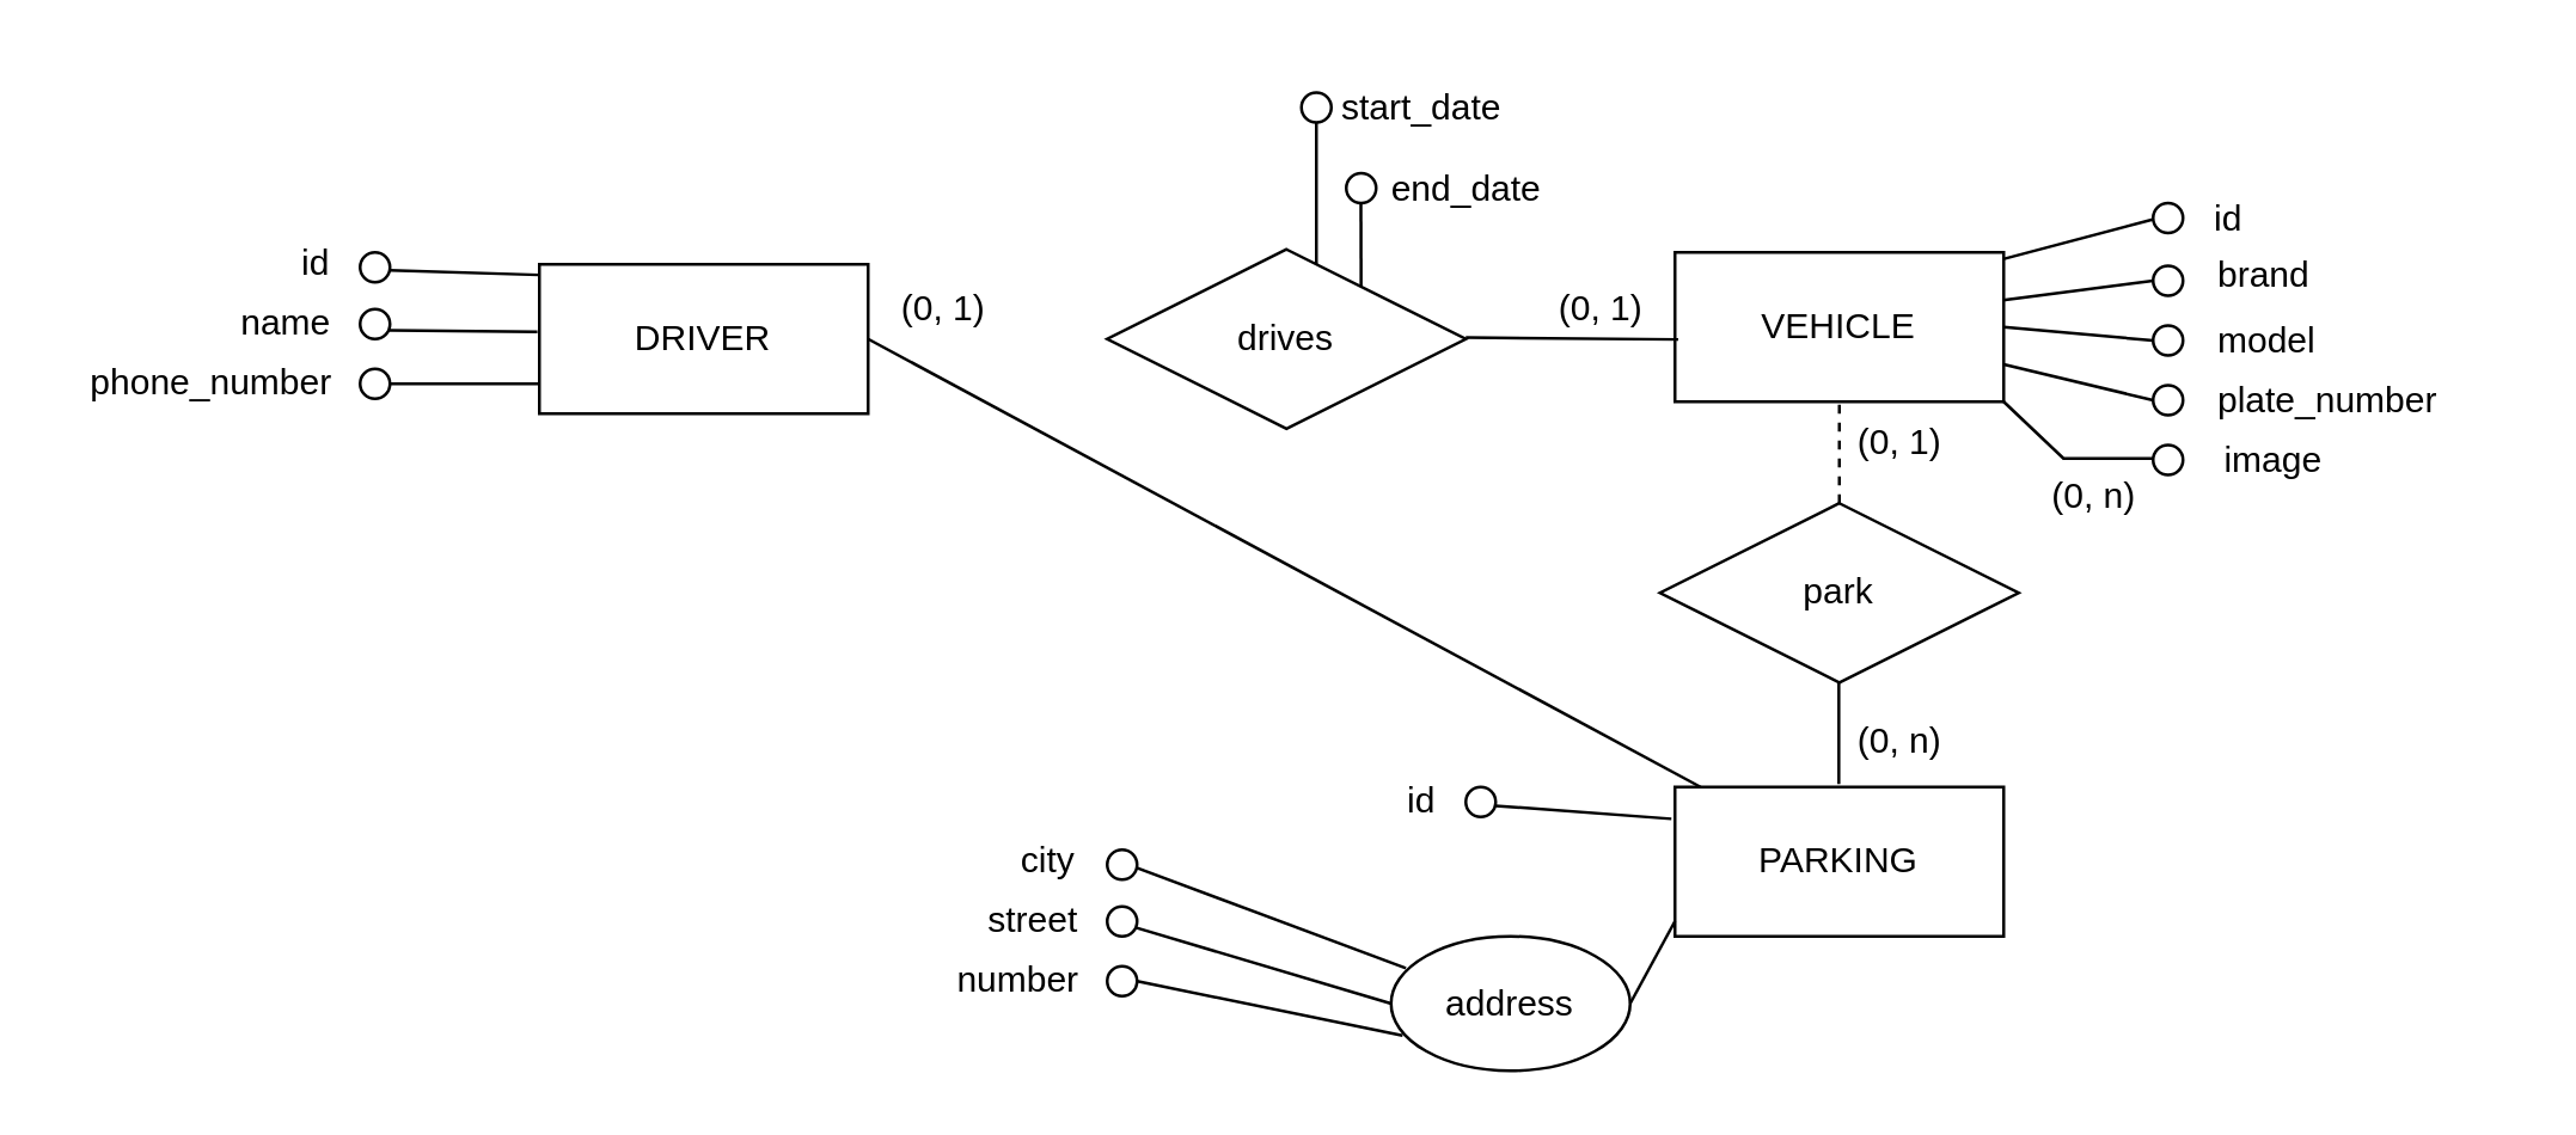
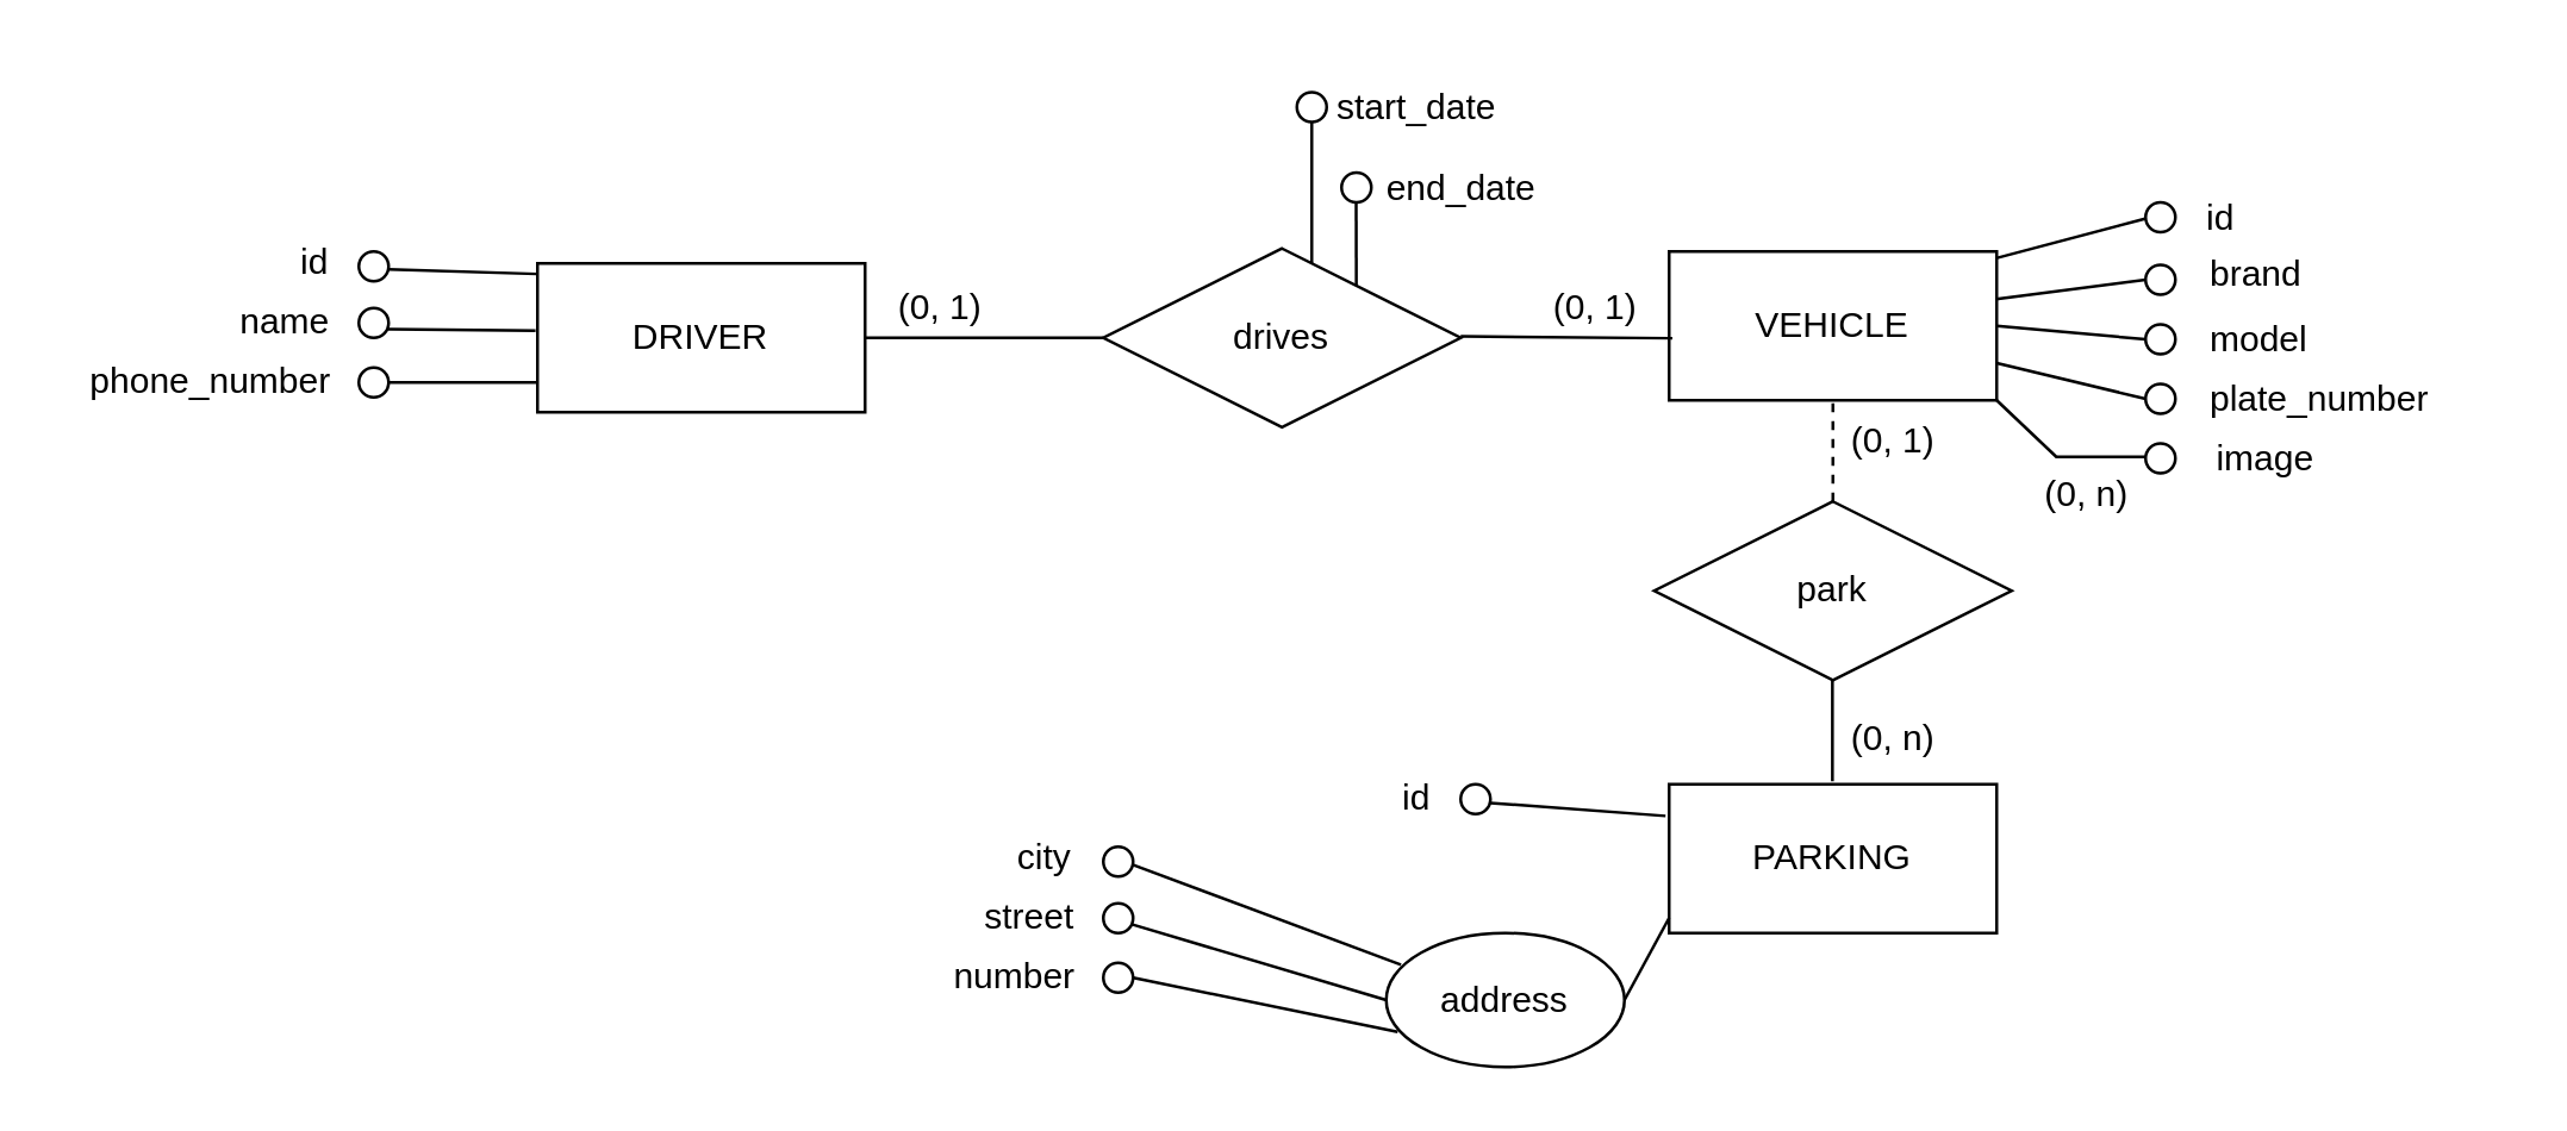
  <mxCell id="0" />
  <mxCell id="1" parent="0" />
  <mxCell id="2" value="DRIVER" style="rounded=0;whiteSpace=wrap;html=1;fillColor=none;" parent="1" vertex="1"><mxGeometry x="180" y="88" width="110" height="50" as="geometry" /></mxCell>
  <mxCell id="3" value="&lt;div&gt;drives&lt;/div&gt;" style="shape=rhombus;perimeter=rhombusPerimeter;whiteSpace=wrap;html=1;align=center;fillColor=none;" parent="1" vertex="1"><mxGeometry x="370" y="83" width="120" height="60" as="geometry" /></mxCell>
- <mxCell id="4" value="" style="endArrow=none;html=1;rounded=0;exitX=1;exitY=0.5;exitDx=0;exitDy=0;" parent="1" source="2" target="31" edge="1"><mxGeometry width="50" height="50" relative="1" as="geometry"><mxPoint x="410" y="193" as="sourcePoint" /><mxPoint x="460" y="143" as="targetPoint" /></mxGeometry></mxCell>
+ <mxCell id="4" value="" style="endArrow=none;html=1;rounded=0;entryX=0;entryY=0.5;entryDx=0;entryDy=0;exitX=1;exitY=0.5;exitDx=0;exitDy=0;" parent="1" source="2" target="3" edge="1"><mxGeometry width="50" height="50" relative="1" as="geometry"><mxPoint x="410" y="193" as="sourcePoint" /><mxPoint x="460" y="143" as="targetPoint" /></mxGeometry></mxCell>
  <mxCell id="5" value="" style="endArrow=none;html=1;rounded=0;exitX=1;exitY=0.5;exitDx=0;exitDy=0;entryX=0.01;entryY=0.583;entryDx=0;entryDy=0;entryPerimeter=0;" parent="1" target="15" edge="1"><mxGeometry width="50" height="50" relative="1" as="geometry"><mxPoint x="490" y="112.5" as="sourcePoint" /><mxPoint x="570" y="113" as="targetPoint" /></mxGeometry></mxCell>
  <mxCell id="6" value="" style="ellipse;whiteSpace=wrap;html=1;aspect=fixed;" parent="1" vertex="1"><mxGeometry x="120" y="103" width="10" height="10" as="geometry" /></mxCell>
  <mxCell id="7" value="" style="endArrow=none;html=1;rounded=0;exitX=0.985;exitY=0.713;exitDx=0;exitDy=0;exitPerimeter=0;entryX=-0.006;entryY=0.452;entryDx=0;entryDy=0;entryPerimeter=0;" parent="1" source="6" target="2" edge="1"><mxGeometry width="50" height="50" relative="1" as="geometry"><mxPoint x="130" y="123" as="sourcePoint" /><mxPoint x="179.23" y="113.2" as="targetPoint" /></mxGeometry></mxCell>
  <mxCell id="8" value="name" style="text;html=1;align=center;verticalAlign=middle;resizable=0;points=[];autosize=1;strokeColor=none;fillColor=none;" parent="1" vertex="1"><mxGeometry x="70" y="93" width="50" height="30" as="geometry" /></mxCell>
  <mxCell id="9" value="" style="endArrow=none;html=1;rounded=0;exitX=1;exitY=0.5;exitDx=0;exitDy=0;entryX=0;entryY=0.5;entryDx=0;entryDy=0;" parent="1" edge="1"><mxGeometry width="50" height="50" relative="1" as="geometry"><mxPoint x="130" y="128" as="sourcePoint" /><mxPoint x="180" y="128" as="targetPoint" /></mxGeometry></mxCell>
  <mxCell id="10" value="phone_number" style="text;html=1;align=center;verticalAlign=middle;resizable=0;points=[];autosize=1;strokeColor=none;fillColor=none;" parent="1" vertex="1"><mxGeometry x="20" y="113" width="100" height="30" as="geometry" /></mxCell>
  <mxCell id="11" value="" style="ellipse;whiteSpace=wrap;html=1;aspect=fixed;" parent="1" vertex="1"><mxGeometry x="720" y="108.5" width="10" height="10" as="geometry" /></mxCell>
  <mxCell id="12" value="" style="endArrow=none;html=1;rounded=0;exitX=1;exitY=0.5;exitDx=0;exitDy=0;entryX=0;entryY=0.5;entryDx=0;entryDy=0;" parent="1" source="15" target="11" edge="1"><mxGeometry width="50" height="50" relative="1" as="geometry"><mxPoint x="680.55" y="112.25" as="sourcePoint" /><mxPoint x="720" y="118.5" as="targetPoint" /></mxGeometry></mxCell>
  <mxCell id="13" value="" style="endArrow=none;html=1;rounded=0;exitX=1;exitY=0.75;exitDx=0;exitDy=0;entryX=0;entryY=0.5;entryDx=0;entryDy=0;" parent="1" source="15" target="17" edge="1"><mxGeometry width="50" height="50" relative="1" as="geometry"><mxPoint x="680" y="132.07" as="sourcePoint" /><mxPoint x="720.15" y="134.94" as="targetPoint" /></mxGeometry></mxCell>
  <mxCell id="14" value="" style="endArrow=none;html=1;rounded=0;exitX=0.998;exitY=0.32;exitDx=0;exitDy=0;exitPerimeter=0;entryX=0;entryY=0.5;entryDx=0;entryDy=0;" parent="1" source="15" target="16" edge="1"><mxGeometry width="50" height="50" relative="1" as="geometry"><mxPoint x="680" y="98.5" as="sourcePoint" /><mxPoint x="720" y="98.5" as="targetPoint" /></mxGeometry></mxCell>
  <mxCell id="15" value="VEHICLE" style="rounded=0;whiteSpace=wrap;html=1;fillColor=none;" parent="1" vertex="1"><mxGeometry x="560" y="84" width="110" height="50" as="geometry" /></mxCell>
  <mxCell id="16" value="" style="ellipse;whiteSpace=wrap;html=1;aspect=fixed;" parent="1" vertex="1"><mxGeometry x="720" y="88.5" width="10" height="10" as="geometry" /></mxCell>
  <mxCell id="17" value="" style="ellipse;whiteSpace=wrap;html=1;aspect=fixed;fillColor=light-dark(#FFFFFF,#FEF6FF);" parent="1" vertex="1"><mxGeometry x="720" y="128.5" width="10" height="10" as="geometry" /></mxCell>
  <mxCell id="18" value="brand" style="text;html=1;align=left;verticalAlign=middle;resizable=0;points=[];autosize=1;strokeColor=none;fillColor=none;" parent="1" vertex="1"><mxGeometry x="740" y="76.5" width="50" height="30" as="geometry" /></mxCell>
  <mxCell id="19" value="model" style="text;html=1;align=left;verticalAlign=middle;resizable=0;points=[];autosize=1;strokeColor=none;fillColor=none;" parent="1" vertex="1"><mxGeometry x="740" y="98.5" width="60" height="30" as="geometry" /></mxCell>
  <mxCell id="20" value="plate_number" style="text;html=1;align=left;verticalAlign=middle;resizable=0;points=[];autosize=1;strokeColor=none;fillColor=none;" parent="1" vertex="1"><mxGeometry x="740" y="118.5" width="100" height="30" as="geometry" /></mxCell>
  <mxCell id="21" value="" style="endArrow=none;html=1;rounded=0;exitX=0.998;exitY=0.045;exitDx=0;exitDy=0;exitPerimeter=0;entryX=-0.021;entryY=0.552;entryDx=0;entryDy=0;entryPerimeter=0;" parent="1" source="15" target="23" edge="1"><mxGeometry width="50" height="50" relative="1" as="geometry"><mxPoint x="670" y="97.5" as="sourcePoint" /><mxPoint x="720" y="67.5" as="targetPoint" /><Array as="points" /></mxGeometry></mxCell>
  <mxCell id="22" value="" style="ellipse;whiteSpace=wrap;html=1;aspect=fixed;fillColor=none;" parent="1" vertex="1"><mxGeometry x="120" y="123" width="10" height="10" as="geometry" /></mxCell>
  <mxCell id="23" value="" style="ellipse;whiteSpace=wrap;html=1;aspect=fixed;fillColor=light-dark(#FFFFFF,#FEF8FF);" parent="1" vertex="1"><mxGeometry x="720" y="67.5" width="10" height="10" as="geometry" /></mxCell>
  <mxCell id="24" value="id" style="text;html=1;align=center;verticalAlign=middle;resizable=0;points=[];autosize=1;strokeColor=none;fillColor=none;" parent="1" vertex="1"><mxGeometry x="730" y="57.5" width="30" height="30" as="geometry" /></mxCell>
  <mxCell id="25" value="(0, 1)" style="text;html=1;align=center;verticalAlign=middle;resizable=0;points=[];autosize=1;strokeColor=none;fillColor=none;" parent="1" vertex="1"><mxGeometry x="290" y="88" width="50" height="30" as="geometry" /></mxCell>
  <mxCell id="26" value="(0, 1)" style="text;html=1;align=center;verticalAlign=middle;resizable=0;points=[];autosize=1;strokeColor=none;fillColor=none;" parent="1" vertex="1"><mxGeometry x="510" y="88" width="50" height="30" as="geometry" /></mxCell>
  <mxCell id="27" value="" style="endArrow=none;html=1;rounded=0;exitX=0.989;exitY=0.604;exitDx=0;exitDy=0;entryX=-0.001;entryY=0.071;entryDx=0;entryDy=0;exitPerimeter=0;entryPerimeter=0;" parent="1" source="28" target="2" edge="1"><mxGeometry width="50" height="50" relative="1" as="geometry"><mxPoint x="130" y="84" as="sourcePoint" /><mxPoint x="180" y="103" as="targetPoint" /></mxGeometry></mxCell>
  <mxCell id="28" value="" style="ellipse;whiteSpace=wrap;html=1;aspect=fixed;fillColor=light-dark(#FFFFFF,#FEF8FF);" parent="1" vertex="1"><mxGeometry x="120" y="84" width="10" height="10" as="geometry" /></mxCell>
  <mxCell id="29" value="id" style="text;html=1;align=center;verticalAlign=middle;resizable=0;points=[];autosize=1;strokeColor=none;fillColor=none;" parent="1" vertex="1"><mxGeometry x="90" y="73" width="30" height="30" as="geometry" /></mxCell>
  <mxCell id="30" value="&lt;div&gt;park&lt;/div&gt;" style="shape=rhombus;perimeter=rhombusPerimeter;whiteSpace=wrap;html=1;align=center;fillColor=none;" parent="1" vertex="1"><mxGeometry x="555" y="168" width="120" height="60" as="geometry" /></mxCell>
  <mxCell id="31" value="PARKING" style="rounded=0;whiteSpace=wrap;html=1;fillColor=none;" parent="1" vertex="1"><mxGeometry x="560" y="263" width="110" height="50" as="geometry" /></mxCell>
  <mxCell id="32" value="" style="endArrow=none;html=1;rounded=0;exitX=0.5;exitY=0;exitDx=0;exitDy=0;entryX=0.5;entryY=1;entryDx=0;entryDy=0;dashed=1;" parent="1" source="30" target="15" edge="1"><mxGeometry width="50" height="50" relative="1" as="geometry"><mxPoint x="540" y="147.43" as="sourcePoint" /><mxPoint x="611" y="147.93" as="targetPoint" /><Array as="points" /></mxGeometry></mxCell>
  <mxCell id="33" value="" style="endArrow=none;html=1;rounded=0;exitX=0.5;exitY=0;exitDx=0;exitDy=0;entryX=0.5;entryY=1;entryDx=0;entryDy=0;" parent="1" edge="1"><mxGeometry width="50" height="50" relative="1" as="geometry"><mxPoint x="614.83" y="262" as="sourcePoint" /><mxPoint x="614.83" y="228" as="targetPoint" /><Array as="points" /></mxGeometry></mxCell>
  <mxCell id="34" value="(0, 1)" style="text;html=1;align=center;verticalAlign=middle;resizable=0;points=[];autosize=1;strokeColor=none;fillColor=none;" parent="1" vertex="1"><mxGeometry x="610" y="133" width="50" height="30" as="geometry" /></mxCell>
  <mxCell id="35" value="(0, n)" style="text;html=1;align=center;verticalAlign=middle;resizable=0;points=[];autosize=1;strokeColor=none;fillColor=none;" parent="1" vertex="1"><mxGeometry x="610" y="233" width="50" height="30" as="geometry" /></mxCell>
  <mxCell id="36" value="" style="endArrow=none;html=1;rounded=0;exitX=1;exitY=0.75;exitDx=0;exitDy=0;" parent="1" edge="1"><mxGeometry width="50" height="50" relative="1" as="geometry"><mxPoint x="670" y="134" as="sourcePoint" /><mxPoint x="720" y="153" as="targetPoint" /><Array as="points"><mxPoint x="690" y="153" /></Array></mxGeometry></mxCell>
  <mxCell id="37" value="" style="ellipse;whiteSpace=wrap;html=1;aspect=fixed;" parent="1" vertex="1"><mxGeometry x="720" y="148.5" width="10" height="10" as="geometry" /></mxCell>
  <mxCell id="38" value="image" style="text;html=1;align=center;verticalAlign=middle;resizable=0;points=[];autosize=1;strokeColor=none;fillColor=none;" parent="1" vertex="1"><mxGeometry x="730" y="138.5" width="60" height="30" as="geometry" /></mxCell>
  <mxCell id="39" value="(0, n)" style="text;html=1;align=center;verticalAlign=middle;resizable=0;points=[];autosize=1;strokeColor=none;fillColor=none;" parent="1" vertex="1"><mxGeometry x="675" y="151" width="50" height="30" as="geometry" /></mxCell>
  <mxCell id="40" value="" style="endArrow=none;html=1;rounded=0;exitX=-0.011;exitY=0.213;exitDx=0;exitDy=0;exitPerimeter=0;entryX=0.989;entryY=0.627;entryDx=0;entryDy=0;entryPerimeter=0;" parent="1" source="31" target="41" edge="1"><mxGeometry width="50" height="50" relative="1" as="geometry"><mxPoint x="474.8" y="193.25" as="sourcePoint" /><mxPoint x="425" y="243" as="targetPoint" /><Array as="points" /></mxGeometry></mxCell>
  <mxCell id="41" value="" style="ellipse;whiteSpace=wrap;html=1;aspect=fixed;fillColor=light-dark(#FFFFFF,#FEF8FF);" parent="1" vertex="1"><mxGeometry x="490" y="263" width="10" height="10" as="geometry" /></mxCell>
  <mxCell id="42" value="id" style="text;html=1;align=center;verticalAlign=middle;resizable=0;points=[];autosize=1;strokeColor=none;fillColor=none;" parent="1" vertex="1"><mxGeometry x="460" y="253" width="30" height="30" as="geometry" /></mxCell>
  <mxCell id="43" value="address" style="ellipse;whiteSpace=wrap;html=1;fillColor=none;" parent="1" vertex="1"><mxGeometry x="465" y="313" width="80" height="45" as="geometry" /></mxCell>
  <mxCell id="44" value="" style="ellipse;whiteSpace=wrap;html=1;aspect=fixed;" parent="1" vertex="1"><mxGeometry x="370" y="303" width="10" height="10" as="geometry" /></mxCell>
  <mxCell id="45" value="" style="endArrow=none;html=1;rounded=0;exitX=0.985;exitY=0.713;exitDx=0;exitDy=0;exitPerimeter=0;entryX=0;entryY=0.5;entryDx=0;entryDy=0;" parent="1" source="44" target="43" edge="1"><mxGeometry width="50" height="50" relative="1" as="geometry"><mxPoint x="380" y="323" as="sourcePoint" /><mxPoint x="429" y="311" as="targetPoint" /></mxGeometry></mxCell>
  <mxCell id="46" value="street" style="text;html=1;align=center;verticalAlign=middle;resizable=0;points=[];autosize=1;strokeColor=none;fillColor=none;" parent="1" vertex="1"><mxGeometry x="320" y="293" width="50" height="30" as="geometry" /></mxCell>
  <mxCell id="47" value="" style="endArrow=none;html=1;rounded=0;exitX=1;exitY=0.5;exitDx=0;exitDy=0;entryX=0.048;entryY=0.737;entryDx=0;entryDy=0;entryPerimeter=0;" parent="1" target="43" edge="1"><mxGeometry width="50" height="50" relative="1" as="geometry"><mxPoint x="380" y="328" as="sourcePoint" /><mxPoint x="430" y="328" as="targetPoint" /></mxGeometry></mxCell>
  <mxCell id="48" value="number" style="text;html=1;align=center;verticalAlign=middle;resizable=0;points=[];autosize=1;strokeColor=none;fillColor=none;" parent="1" vertex="1"><mxGeometry x="310" y="313" width="60" height="30" as="geometry" /></mxCell>
  <mxCell id="49" value="" style="ellipse;whiteSpace=wrap;html=1;aspect=fixed;fillColor=none;" parent="1" vertex="1"><mxGeometry x="370" y="323" width="10" height="10" as="geometry" /></mxCell>
  <mxCell id="50" value="" style="endArrow=none;html=1;rounded=0;exitX=0.989;exitY=0.604;exitDx=0;exitDy=0;entryX=0.062;entryY=0.236;entryDx=0;entryDy=0;exitPerimeter=0;entryPerimeter=0;" parent="1" source="51" target="43" edge="1"><mxGeometry width="50" height="50" relative="1" as="geometry"><mxPoint x="380" y="284" as="sourcePoint" /><mxPoint x="430" y="292" as="targetPoint" /></mxGeometry></mxCell>
  <mxCell id="51" value="" style="ellipse;whiteSpace=wrap;html=1;aspect=fixed;fillColor=default;" parent="1" vertex="1"><mxGeometry x="370" y="284" width="10" height="10" as="geometry" /></mxCell>
  <mxCell id="52" value="city" style="text;html=1;align=center;verticalAlign=middle;resizable=0;points=[];autosize=1;strokeColor=none;fillColor=none;" parent="1" vertex="1"><mxGeometry x="330" y="273" width="40" height="30" as="geometry" /></mxCell>
  <mxCell id="53" value="" style="endArrow=none;html=1;rounded=0;exitX=1;exitY=0.5;exitDx=0;exitDy=0;entryX=0;entryY=0.5;entryDx=0;entryDy=0;" parent="1" source="43" edge="1"><mxGeometry width="50" height="50" relative="1" as="geometry"><mxPoint x="510" y="307.89" as="sourcePoint" /><mxPoint x="560" y="307.89" as="targetPoint" /></mxGeometry></mxCell>
  <mxCell id="54" value="" style="endArrow=none;html=1;rounded=0;entryX=0.708;entryY=0.208;entryDx=0;entryDy=0;entryPerimeter=0;" parent="1" target="3" edge="1"><mxGeometry width="50" height="50" relative="1" as="geometry"><mxPoint x="454.9" y="67.5" as="sourcePoint" /><mxPoint x="454.9" y="97.5" as="targetPoint" /></mxGeometry></mxCell>
  <mxCell id="55" value="" style="ellipse;whiteSpace=wrap;html=1;aspect=fixed;" parent="1" vertex="1"><mxGeometry x="450" y="57.5" width="10" height="10" as="geometry" /></mxCell>
  <mxCell id="56" value="end_date" style="text;html=1;align=center;verticalAlign=middle;resizable=0;points=[];autosize=1;strokeColor=none;fillColor=none;" parent="1" vertex="1"><mxGeometry x="455" y="47.5" width="70" height="30" as="geometry" /></mxCell>
  <mxCell id="57" value="" style="endArrow=none;html=1;rounded=0;entryX=0.708;entryY=0.208;entryDx=0;entryDy=0;entryPerimeter=0;exitX=0.5;exitY=1;exitDx=0;exitDy=0;" parent="1" source="58" edge="1"><mxGeometry width="50" height="50" relative="1" as="geometry"><mxPoint x="439.9" y="60.5" as="sourcePoint" /><mxPoint x="440" y="88" as="targetPoint" /></mxGeometry></mxCell>
  <mxCell id="58" value="" style="ellipse;whiteSpace=wrap;html=1;aspect=fixed;" parent="1" vertex="1"><mxGeometry x="435" y="30.5" width="10" height="10" as="geometry" /></mxCell>
  <mxCell id="59" value="start_date" style="text;html=1;align=center;verticalAlign=middle;resizable=0;points=[];autosize=1;strokeColor=none;fillColor=none;" parent="1" vertex="1"><mxGeometry x="435" y="20.5" width="80" height="30" as="geometry" /></mxCell>
